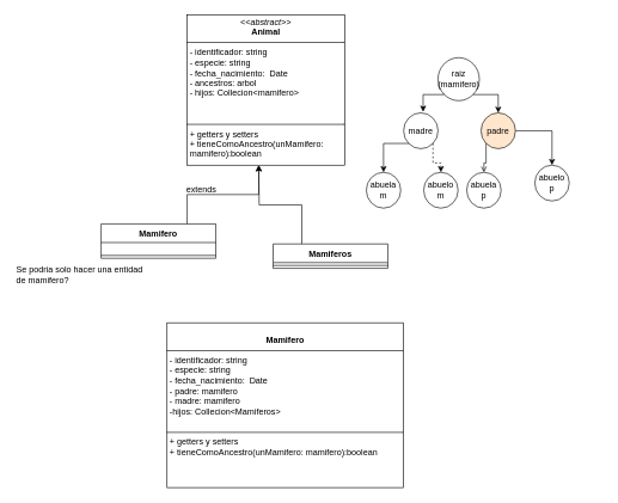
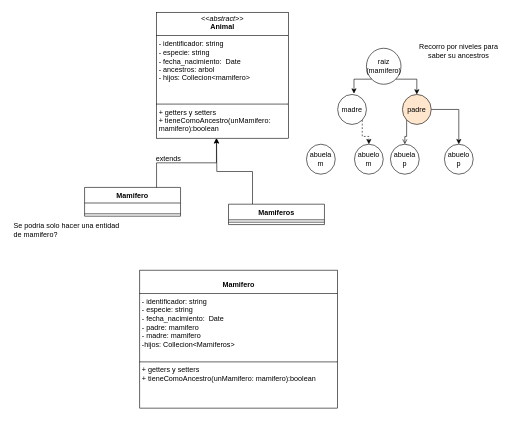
  <mxCell id="0" />
  <mxCell id="1" parent="0" />
  <mxCell id="2" value="&lt;p style=&quot;margin:0px;margin-top:4px;text-align:center;&quot;&gt;&lt;i&gt;&amp;lt;&amp;lt;abstract&amp;gt;&amp;gt;&lt;/i&gt;&lt;br&gt;&lt;b&gt;Animal&lt;/b&gt;&lt;/p&gt;&lt;hr size=&quot;1&quot; style=&quot;border-style:solid;&quot;&gt;&lt;p style=&quot;margin:0px;margin-left:4px;&quot;&gt;- identificador: string&lt;br&gt;- especie: string&lt;/p&gt;&lt;p style=&quot;margin:0px;margin-left:4px;&quot;&gt;- fecha_nacimiento:&amp;nbsp; Date&lt;/p&gt;&lt;p style=&quot;margin:0px;margin-left:4px;&quot;&gt;- ancestros: arbol&lt;br&gt;- hijos: Collecion&amp;lt;mamifero&amp;gt;&lt;/p&gt;&lt;p style=&quot;margin:0px;margin-left:4px;&quot;&gt;&lt;br&gt;&lt;/p&gt;&lt;p style=&quot;margin:0px;margin-left:4px;&quot;&gt;&lt;br&gt;&lt;/p&gt;&lt;hr size=&quot;1&quot; style=&quot;border-style:solid;&quot;&gt;&lt;p style=&quot;margin: 0px 0px 0px 4px;&quot;&gt;+ getters y setters&lt;/p&gt;&lt;p style=&quot;margin: 0px 0px 0px 4px;&quot;&gt;+ tieneComoAncestro(unMamifero: mamifero):boolean&lt;/p&gt;" style="verticalAlign=top;align=left;overflow=fill;html=1;whiteSpace=wrap;" vertex="1" parent="1"><mxGeometry x="260" y="20" width="220" height="210" as="geometry" /></mxCell>
  <mxCell id="3" value="Mamifero" style="swimlane;fontStyle=1;align=center;verticalAlign=top;childLayout=stackLayout;horizontal=1;startSize=26;horizontalStack=0;resizeParent=1;resizeParentMax=0;resizeLast=0;collapsible=1;marginBottom=0;whiteSpace=wrap;html=1;" vertex="1" parent="1"><mxGeometry x="140" y="312" width="160" height="48" as="geometry" /></mxCell>
  <mxCell id="4" value="&lt;div&gt;&lt;br&gt;&lt;/div&gt;" style="text;strokeColor=none;fillColor=none;align=left;verticalAlign=top;spacingLeft=4;spacingRight=4;overflow=hidden;rotatable=0;points=[[0,0.5],[1,0.5]];portConstraint=eastwest;whiteSpace=wrap;html=1;" vertex="1" parent="3"><mxGeometry y="26" width="160" height="14" as="geometry" /></mxCell>
  <mxCell id="5" value="" style="line;strokeWidth=1;fillColor=none;align=left;verticalAlign=middle;spacingTop=-1;spacingLeft=3;spacingRight=3;rotatable=0;labelPosition=right;points=[];portConstraint=eastwest;strokeColor=inherit;" vertex="1" parent="3"><mxGeometry y="40" width="160" height="8" as="geometry" /></mxCell>
  <mxCell id="6" style="edgeStyle=orthogonalEdgeStyle;rounded=0;orthogonalLoop=1;jettySize=auto;html=1;exitX=0.25;exitY=0;exitDx=0;exitDy=0;entryX=0.5;entryY=1;entryDx=0;entryDy=0;" edge="1" parent="1" source="7"><mxGeometry relative="1" as="geometry"><mxPoint x="360" y="230" as="targetPoint" /><mxPoint x="480" y="326" as="sourcePoint" /></mxGeometry></mxCell>
  <mxCell id="7" value="Mamiferos" style="swimlane;fontStyle=1;align=center;verticalAlign=top;childLayout=stackLayout;horizontal=1;startSize=26;horizontalStack=0;resizeParent=1;resizeParentMax=0;resizeLast=0;collapsible=1;marginBottom=0;whiteSpace=wrap;html=1;" vertex="1" parent="1"><mxGeometry x="380" y="340" width="160" height="34" as="geometry" /></mxCell>
  <mxCell id="8" value="" style="line;strokeWidth=1;fillColor=none;align=left;verticalAlign=middle;spacingTop=-1;spacingLeft=3;spacingRight=3;rotatable=0;labelPosition=right;points=[];portConstraint=eastwest;strokeColor=inherit;" vertex="1" parent="7"><mxGeometry y="26" width="160" height="8" as="geometry" /></mxCell>
  <mxCell id="9" style="edgeStyle=orthogonalEdgeStyle;rounded=0;orthogonalLoop=1;jettySize=auto;html=1;exitX=1;exitY=1;exitDx=0;exitDy=0;entryX=0.5;entryY=0;entryDx=0;entryDy=0;" edge="1" parent="1" source="10" target="16"><mxGeometry relative="1" as="geometry" /></mxCell>
  <mxCell id="10" value="raiz&lt;br&gt;(mamifero)" style="ellipse;whiteSpace=wrap;html=1;" vertex="1" parent="1"><mxGeometry x="610" y="80" width="57.6" height="60" as="geometry" /></mxCell>
- <mxCell id="11" style="edgeStyle=orthogonalEdgeStyle;rounded=0;orthogonalLoop=1;jettySize=auto;html=1;exitX=0;exitY=1;exitDx=0;exitDy=0;entryX=0.5;entryY=0;entryDx=0;entryDy=0;" edge="1" parent="1" source="13" target="17"><mxGeometry relative="1" as="geometry" /></mxCell>
  <mxCell id="12" style="edgeStyle=orthogonalEdgeStyle;rounded=0;orthogonalLoop=1;jettySize=auto;html=1;exitX=1;exitY=1;exitDx=0;exitDy=0;entryX=0.5;entryY=0;entryDx=0;entryDy=0;dashed=1;" edge="1" parent="1" source="13" target="18"><mxGeometry relative="1" as="geometry" /></mxCell>
  <mxCell id="13" value="madre" style="ellipse;whiteSpace=wrap;html=1;" vertex="1" parent="1"><mxGeometry x="562" y="157" width="48" height="50" as="geometry" /></mxCell>
  <mxCell id="14" style="edgeStyle=orthogonalEdgeStyle;rounded=0;orthogonalLoop=1;jettySize=auto;html=1;exitX=0;exitY=1;exitDx=0;exitDy=0;endArrow=open;" edge="1" parent="1" source="16" target="20"><mxGeometry relative="1" as="geometry" /></mxCell>
  <mxCell id="15" style="edgeStyle=orthogonalEdgeStyle;rounded=0;orthogonalLoop=1;jettySize=auto;html=1;exitX=1;exitY=0.5;exitDx=0;exitDy=0;entryX=0.5;entryY=0;entryDx=0;entryDy=0;strokeColor=default;" edge="1" parent="1" source="16" target="19"><mxGeometry relative="1" as="geometry" /></mxCell>
  <mxCell id="16" value="padre" style="ellipse;whiteSpace=wrap;html=1;fillColor=#ffe6cc;" vertex="1" parent="1"><mxGeometry x="670" y="157" width="48" height="50" as="geometry" /></mxCell>
  <mxCell id="17" value="abuela m" style="ellipse;whiteSpace=wrap;html=1;" vertex="1" parent="1"><mxGeometry x="510" y="240" width="48" height="50" as="geometry" /></mxCell>
  <mxCell id="18" value="abuelo&lt;br&gt;m" style="ellipse;whiteSpace=wrap;html=1;" vertex="1" parent="1"><mxGeometry x="590" y="240" width="48" height="50" as="geometry" /></mxCell>
- <mxCell id="19" value="abuelo&lt;br&gt;p" style="ellipse;whiteSpace=wrap;html=1;" vertex="1" parent="1"><mxGeometry x="745" y="230" width="48" height="50" as="geometry" /></mxCell>
+ <mxCell id="19" value="abuelo&lt;br&gt;p" style="ellipse;whiteSpace=wrap;html=1;" vertex="1" parent="1"><mxGeometry x="740" y="240" width="48" height="50" as="geometry" /></mxCell>
  <mxCell id="20" value="abuela&lt;br&gt;p" style="ellipse;whiteSpace=wrap;html=1;" vertex="1" parent="1"><mxGeometry x="650" y="240" width="48" height="50" as="geometry" /></mxCell>
  <mxCell id="21" style="edgeStyle=orthogonalEdgeStyle;rounded=0;orthogonalLoop=1;jettySize=auto;html=1;exitX=0;exitY=1;exitDx=0;exitDy=0;entryX=0.567;entryY=-0.03;entryDx=0;entryDy=0;entryPerimeter=0;" edge="1" parent="1" source="10" target="13"><mxGeometry relative="1" as="geometry" /></mxCell>
+ <mxCell id="22" value="Recorro por niveles para saber su ancestros" style="text;html=1;align=center;verticalAlign=middle;whiteSpace=wrap;rounded=0;" vertex="1" parent="1"><mxGeometry x="689" y="60" width="150" height="50" as="geometry" /></mxCell>
  <mxCell id="23" value="extends" style="text;html=1;align=center;verticalAlign=middle;whiteSpace=wrap;rounded=0;" vertex="1" parent="1"><mxGeometry x="250" y="250" width="60" height="30" as="geometry" /></mxCell>
  <mxCell id="24" value="Se podria solo hacer una entidad de mamifero?" style="text;html=1;align=left;verticalAlign=middle;whiteSpace=wrap;rounded=0;" vertex="1" parent="1"><mxGeometry x="20" y="353" width="190" height="60" as="geometry" /></mxCell>
  <mxCell id="25" value="&lt;p style=&quot;margin:0px;margin-top:4px;text-align:center;&quot;&gt;&lt;br&gt;&lt;b&gt;Mamifero&lt;/b&gt;&lt;/p&gt;&lt;hr size=&quot;1&quot; style=&quot;border-style:solid;&quot;&gt;&lt;p style=&quot;margin:0px;margin-left:4px;&quot;&gt;- identificador: string&lt;br&gt;- especie: string&lt;/p&gt;&lt;p style=&quot;margin:0px;margin-left:4px;&quot;&gt;- fecha_nacimiento:&amp;nbsp; Date&lt;/p&gt;&lt;p style=&quot;margin:0px;margin-left:4px;&quot;&gt;- padre: mamifero&lt;br&gt;- madre: mamifero&lt;/p&gt;&lt;p style=&quot;margin:0px;margin-left:4px;&quot;&gt;-hijos: Collecion&amp;lt;Mamiferos&amp;gt;&lt;/p&gt;&lt;p style=&quot;margin:0px;margin-left:4px;&quot;&gt;&lt;br&gt;&lt;/p&gt;&lt;hr size=&quot;1&quot; style=&quot;border-style:solid;&quot;&gt;&lt;p style=&quot;margin:0px;margin-left:4px;&quot;&gt;+ getters y setters&lt;/p&gt;&lt;p style=&quot;margin:0px;margin-left:4px;&quot;&gt;+ tieneComoAncestro(unMamifero: mamifero):boolean&lt;/p&gt;" style="verticalAlign=top;align=left;overflow=fill;html=1;whiteSpace=wrap;" vertex="1" parent="1"><mxGeometry x="232" y="450" width="330" height="230" as="geometry" /></mxCell>
  <mxCell id="26" style="edgeStyle=orthogonalEdgeStyle;rounded=0;orthogonalLoop=1;jettySize=auto;html=1;exitX=0.75;exitY=0;exitDx=0;exitDy=0;entryX=0.454;entryY=1.001;entryDx=0;entryDy=0;entryPerimeter=0;" edge="1" parent="1" source="3" target="2"><mxGeometry relative="1" as="geometry" /></mxCell>
